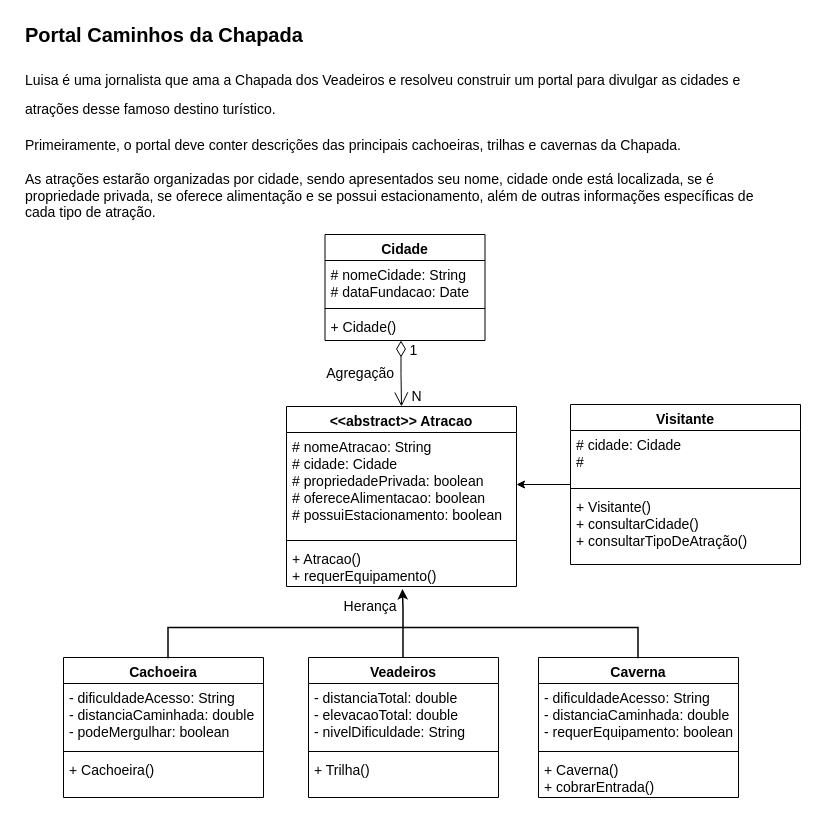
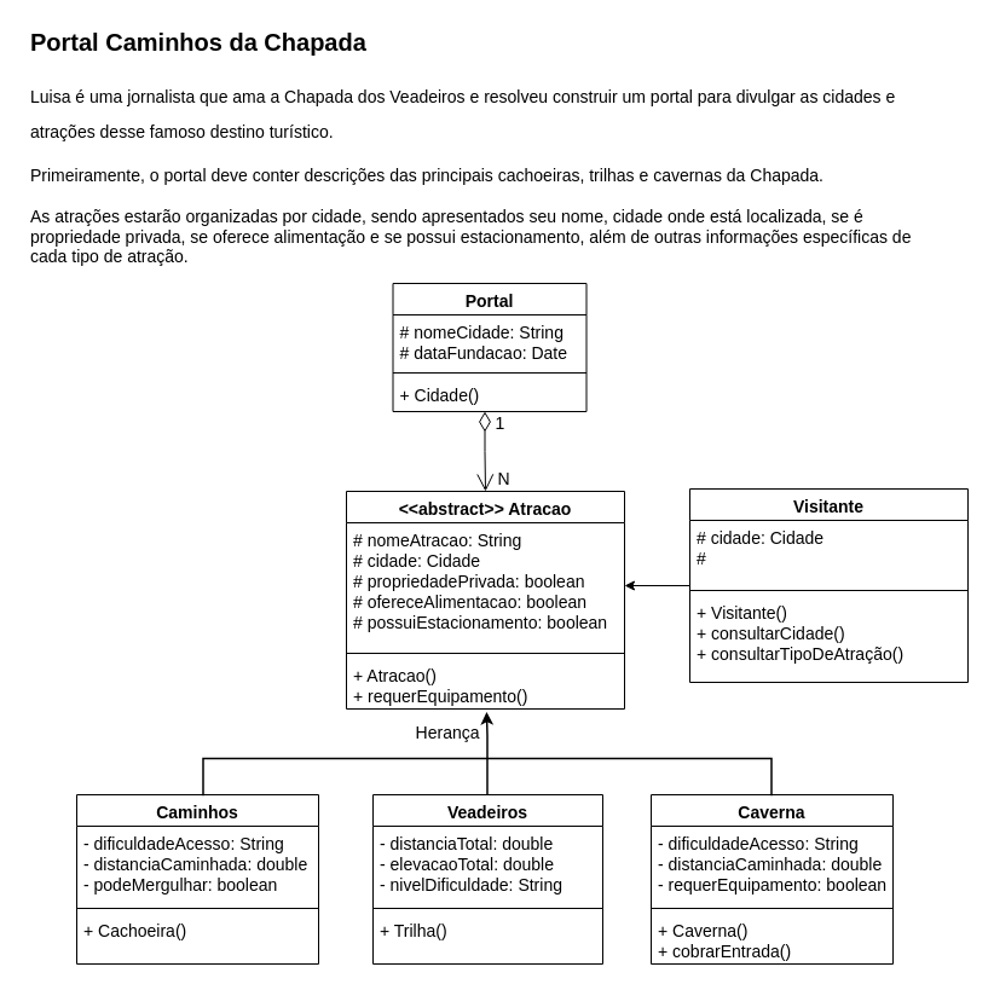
  <mxCell id="0" />
  <mxCell id="1" parent="0" />
  <mxCell id="2" value="&lt;h1 style=&quot;font-size: 20px;&quot;&gt;&lt;span style=&quot;background-color: initial;&quot;&gt;&lt;font style=&quot;font-size: 20px;&quot;&gt;Portal Caminhos da Chapada&lt;/font&gt;&lt;/span&gt;&lt;/h1&gt;&lt;h1 style=&quot;&quot;&gt;&lt;span style=&quot;font-size: 14px; background-color: initial; font-weight: normal;&quot;&gt;Luisa é uma jornalista que ama a Chapada dos Veadeiros e resolveu construir um portal para divulgar as cidades e atrações desse famoso destino turístico.&lt;/span&gt;&lt;/h1&gt;&lt;div&gt;&lt;span style=&quot;font-size: 14px; background-color: initial; font-weight: normal;&quot;&gt;Primeiramente, o portal deve conter descrições das principais cachoeiras, trilhas e cavernas da Chapada.&lt;/span&gt;&lt;/div&gt;&lt;div&gt;&lt;span style=&quot;font-size: 14px; background-color: initial; font-weight: normal;&quot;&gt;&lt;br&gt;&lt;/span&gt;&lt;/div&gt;&lt;div&gt;&lt;span style=&quot;font-size: 14px; background-color: initial; font-weight: normal;&quot;&gt;As atrações estarão organizadas por cidade, sendo apresentados seu nome, cidade onde está localizada, se é propriedade privada, se oferece alimentação e se possui estacionamento, além de outras informações específicas de cada tipo de atração.&lt;br&gt;&lt;/span&gt;&lt;/div&gt;" style="text;html=1;strokeColor=none;fillColor=none;spacing=5;spacingTop=-20;whiteSpace=wrap;overflow=hidden;rounded=0;" parent="1" vertex="1"><mxGeometry x="20" y="20" width="760" height="200" as="geometry" /></mxCell>
- <mxCell id="3" value="Cidade" style="swimlane;fontStyle=1;align=center;verticalAlign=top;childLayout=stackLayout;horizontal=1;startSize=26;horizontalStack=0;resizeParent=1;resizeParentMax=0;resizeLast=0;collapsible=1;marginBottom=0;fontSize=14;" parent="1" vertex="1"><mxGeometry x="324.5" y="234" width="160" height="106" as="geometry" /></mxCell>
+ <mxCell id="3" value="Portal" style="swimlane;fontStyle=1;align=center;verticalAlign=top;childLayout=stackLayout;horizontal=1;startSize=26;horizontalStack=0;resizeParent=1;resizeParentMax=0;resizeLast=0;collapsible=1;marginBottom=0;fontSize=14;" parent="1" vertex="1"><mxGeometry x="324.5" y="234" width="160" height="106" as="geometry" /></mxCell>
  <mxCell id="4" value="# nomeCidade: String&#10;# dataFundacao: Date&#10;" style="text;strokeColor=none;fillColor=none;align=left;verticalAlign=top;spacingLeft=4;spacingRight=4;overflow=hidden;rotatable=0;points=[[0,0.5],[1,0.5]];portConstraint=eastwest;fontSize=14;" parent="3" vertex="1"><mxGeometry y="26" width="160" height="44" as="geometry" /></mxCell>
  <mxCell id="5" value="" style="line;strokeWidth=1;fillColor=none;align=left;verticalAlign=middle;spacingTop=-1;spacingLeft=3;spacingRight=3;rotatable=0;labelPosition=right;points=[];portConstraint=eastwest;fontSize=14;" parent="3" vertex="1"><mxGeometry y="70" width="160" height="8" as="geometry" /></mxCell>
  <mxCell id="6" value="+ Cidade()" style="text;strokeColor=none;fillColor=none;align=left;verticalAlign=top;spacingLeft=4;spacingRight=4;overflow=hidden;rotatable=0;points=[[0,0.5],[1,0.5]];portConstraint=eastwest;fontSize=14;" parent="3" vertex="1"><mxGeometry y="78" width="160" height="28" as="geometry" /></mxCell>
  <mxCell id="7" value="&lt;&lt;abstract&gt;&gt; Atracao" style="swimlane;fontStyle=1;align=center;verticalAlign=top;childLayout=stackLayout;horizontal=1;startSize=26;horizontalStack=0;resizeParent=1;resizeParentMax=0;resizeLast=0;collapsible=1;marginBottom=0;fontSize=14;" parent="1" vertex="1"><mxGeometry x="286" y="406" width="230" height="180" as="geometry"><mxRectangle x="306" y="3012" width="120" height="40" as="alternateBounds" /></mxGeometry></mxCell>
  <mxCell id="8" value="# nomeAtracao: String&#10;# cidade: Cidade&#10;# propriedadePrivada: boolean&#10;# ofereceAlimentacao: boolean&#10;# possuiEstacionamento: boolean" style="text;strokeColor=none;fillColor=none;align=left;verticalAlign=top;spacingLeft=4;spacingRight=4;overflow=hidden;rotatable=0;points=[[0,0.5],[1,0.5]];portConstraint=eastwest;fontSize=14;" parent="7" vertex="1"><mxGeometry y="26" width="230" height="104" as="geometry" /></mxCell>
  <mxCell id="9" value="" style="line;strokeWidth=1;fillColor=none;align=left;verticalAlign=middle;spacingTop=-1;spacingLeft=3;spacingRight=3;rotatable=0;labelPosition=right;points=[];portConstraint=eastwest;fontSize=14;" parent="7" vertex="1"><mxGeometry y="130" width="230" height="8" as="geometry" /></mxCell>
  <mxCell id="10" value="+ Atracao()&#10;+ requerEquipamento()" style="text;strokeColor=none;fillColor=none;align=left;verticalAlign=top;spacingLeft=4;spacingRight=4;overflow=hidden;rotatable=0;points=[[0,0.5],[1,0.5]];portConstraint=eastwest;fontSize=14;" parent="7" vertex="1"><mxGeometry y="138" width="230" height="42" as="geometry" /></mxCell>
- <mxCell id="11" value="Cachoeira" style="swimlane;fontStyle=1;align=center;verticalAlign=top;childLayout=stackLayout;horizontal=1;startSize=26;horizontalStack=0;resizeParent=1;resizeParentMax=0;resizeLast=0;collapsible=1;marginBottom=0;fontSize=14;" parent="1" vertex="1"><mxGeometry x="63" y="657" width="200" height="140" as="geometry" /></mxCell>
+ <mxCell id="11" value="Caminhos" style="swimlane;fontStyle=1;align=center;verticalAlign=top;childLayout=stackLayout;horizontal=1;startSize=26;horizontalStack=0;resizeParent=1;resizeParentMax=0;resizeLast=0;collapsible=1;marginBottom=0;fontSize=14;" parent="1" vertex="1"><mxGeometry x="63" y="657" width="200" height="140" as="geometry" /></mxCell>
  <mxCell id="12" value="- dificuldadeAcesso: String&#10;- distanciaCaminhada: double&#10;- podeMergulhar: boolean&#10;" style="text;strokeColor=none;fillColor=none;align=left;verticalAlign=top;spacingLeft=4;spacingRight=4;overflow=hidden;rotatable=0;points=[[0,0.5],[1,0.5]];portConstraint=eastwest;fontSize=14;" parent="11" vertex="1"><mxGeometry y="26" width="200" height="64" as="geometry" /></mxCell>
  <mxCell id="13" value="" style="line;strokeWidth=1;fillColor=none;align=left;verticalAlign=middle;spacingTop=-1;spacingLeft=3;spacingRight=3;rotatable=0;labelPosition=right;points=[];portConstraint=eastwest;fontSize=14;" parent="11" vertex="1"><mxGeometry y="90" width="200" height="8" as="geometry" /></mxCell>
  <mxCell id="14" value="+ Cachoeira()" style="text;strokeColor=none;fillColor=none;align=left;verticalAlign=top;spacingLeft=4;spacingRight=4;overflow=hidden;rotatable=0;points=[[0,0.5],[1,0.5]];portConstraint=eastwest;fontSize=14;" parent="11" vertex="1"><mxGeometry y="98" width="200" height="42" as="geometry" /></mxCell>
  <mxCell id="15" value="Veadeiros" style="swimlane;fontStyle=1;align=center;verticalAlign=top;childLayout=stackLayout;horizontal=1;startSize=26;horizontalStack=0;resizeParent=1;resizeParentMax=0;resizeLast=0;collapsible=1;marginBottom=0;fontSize=14;" parent="1" vertex="1"><mxGeometry x="308" y="657" width="190" height="140" as="geometry" /></mxCell>
  <mxCell id="16" value="- distanciaTotal: double&#10;- elevacaoTotal: double&#10;- nivelDificuldade: String" style="text;strokeColor=none;fillColor=none;align=left;verticalAlign=top;spacingLeft=4;spacingRight=4;overflow=hidden;rotatable=0;points=[[0,0.5],[1,0.5]];portConstraint=eastwest;fontSize=14;" parent="15" vertex="1"><mxGeometry y="26" width="190" height="64" as="geometry" /></mxCell>
  <mxCell id="17" value="" style="line;strokeWidth=1;fillColor=none;align=left;verticalAlign=middle;spacingTop=-1;spacingLeft=3;spacingRight=3;rotatable=0;labelPosition=right;points=[];portConstraint=eastwest;fontSize=14;" parent="15" vertex="1"><mxGeometry y="90" width="190" height="8" as="geometry" /></mxCell>
  <mxCell id="18" value="+ Trilha()" style="text;strokeColor=none;fillColor=none;align=left;verticalAlign=top;spacingLeft=4;spacingRight=4;overflow=hidden;rotatable=0;points=[[0,0.5],[1,0.5]];portConstraint=eastwest;fontSize=14;" parent="15" vertex="1"><mxGeometry y="98" width="190" height="42" as="geometry" /></mxCell>
  <mxCell id="19" value="Caverna" style="swimlane;fontStyle=1;align=center;verticalAlign=top;childLayout=stackLayout;horizontal=1;startSize=26;horizontalStack=0;resizeParent=1;resizeParentMax=0;resizeLast=0;collapsible=1;marginBottom=0;fontSize=14;" parent="1" vertex="1"><mxGeometry x="538" y="657" width="200" height="140" as="geometry" /></mxCell>
  <mxCell id="20" value="- dificuldadeAcesso: String&#10;- distanciaCaminhada: double&#10;- requerEquipamento: boolean" style="text;strokeColor=none;fillColor=none;align=left;verticalAlign=top;spacingLeft=4;spacingRight=4;overflow=hidden;rotatable=0;points=[[0,0.5],[1,0.5]];portConstraint=eastwest;fontSize=14;" parent="19" vertex="1"><mxGeometry y="26" width="200" height="64" as="geometry" /></mxCell>
  <mxCell id="21" value="" style="line;strokeWidth=1;fillColor=none;align=left;verticalAlign=middle;spacingTop=-1;spacingLeft=3;spacingRight=3;rotatable=0;labelPosition=right;points=[];portConstraint=eastwest;fontSize=14;" parent="19" vertex="1"><mxGeometry y="90" width="200" height="8" as="geometry" /></mxCell>
  <mxCell id="22" value="+ Caverna()&#10;+ cobrarEntrada()" style="text;strokeColor=none;fillColor=none;align=left;verticalAlign=top;spacingLeft=4;spacingRight=4;overflow=hidden;rotatable=0;points=[[0,0.5],[1,0.5]];portConstraint=eastwest;fontSize=14;" parent="19" vertex="1"><mxGeometry y="98" width="200" height="42" as="geometry" /></mxCell>
  <mxCell id="23" value="" style="endArrow=open;html=1;endSize=12;startArrow=diamondThin;startSize=14;startFill=0;edgeStyle=orthogonalEdgeStyle;align=left;verticalAlign=bottom;rounded=0;fontSize=14;entryX=0.5;entryY=0;entryDx=0;entryDy=0;exitX=0.475;exitY=1;exitDx=0;exitDy=0;exitPerimeter=0;" parent="1" source="6" target="7" edge="1"><mxGeometry x="-1" y="3" relative="1" as="geometry"><mxPoint x="137.5" y="395" as="sourcePoint" /><mxPoint x="297.5" y="395" as="targetPoint" /></mxGeometry></mxCell>
  <mxCell id="24" value="1" style="edgeLabel;html=1;align=center;verticalAlign=middle;resizable=0;points=[];fontSize=14;" parent="23" connectable="0" vertex="1"><mxGeometry x="-0.801" relative="1" as="geometry"><mxPoint x="12" y="2" as="offset" /></mxGeometry></mxCell>
  <mxCell id="25" value="N" style="edgeLabel;html=1;align=center;verticalAlign=middle;resizable=0;points=[];fontSize=14;" parent="23" connectable="0" vertex="1"><mxGeometry x="0.819" y="3" relative="1" as="geometry"><mxPoint x="11" y="-4" as="offset" /></mxGeometry></mxCell>
- <mxCell id="26" value="Agregação" style="text;strokeColor=none;fillColor=none;align=right;verticalAlign=middle;spacingLeft=4;spacingRight=4;overflow=hidden;points=[[0,0.5],[1,0.5]];portConstraint=eastwest;rotatable=0;fontSize=14;" parent="1" vertex="1"><mxGeometry x="320" y="357" width="80" height="30" as="geometry" /></mxCell>
  <mxCell id="27" value="" style="group" parent="1" connectable="0" vertex="1"><mxGeometry x="167.5" y="617" width="470" height="40" as="geometry" /></mxCell>
  <mxCell id="28" value="" style="line;strokeWidth=1.5;direction=south;html=1;fontSize=14;" parent="27" vertex="1"><mxGeometry x="215.413" y="10" width="39.163" height="30" as="geometry" /></mxCell>
  <mxCell id="29" value="" style="shape=partialRectangle;whiteSpace=wrap;html=1;bottom=1;right=1;left=1;top=0;fillColor=none;routingCenterX=-0.5;fontSize=14;strokeWidth=1.5;rotation=-180;" parent="27" vertex="1"><mxGeometry y="10" width="470" height="30" as="geometry" /></mxCell>
  <mxCell id="30" value="Herança" style="text;strokeColor=none;fillColor=none;align=right;verticalAlign=middle;spacingLeft=4;spacingRight=4;overflow=hidden;points=[[0,0.5],[1,0.5]];portConstraint=eastwest;rotatable=0;fontSize=14;" parent="1" vertex="1"><mxGeometry x="322.5" y="590" width="80" height="30" as="geometry" /></mxCell>
  <mxCell id="31" value="" style="edgeStyle=elbowEdgeStyle;elbow=vertical;endArrow=classic;html=1;rounded=0;fontSize=14;strokeWidth=1.5;entryX=0.504;entryY=1.058;entryDx=0;entryDy=0;entryPerimeter=0;exitX=0.5;exitY=1;exitDx=0;exitDy=0;" parent="1" source="29" target="10" edge="1"><mxGeometry width="50" height="50" relative="1" as="geometry"><mxPoint x="347.5" y="925" as="sourcePoint" /><mxPoint x="397.5" y="875" as="targetPoint" /></mxGeometry></mxCell>
  <mxCell id="32" value="" style="edgeStyle=orthogonalEdgeStyle;rounded=0;orthogonalLoop=1;jettySize=auto;html=1;fontSize=24;" parent="1" source="33" target="8" edge="1"><mxGeometry relative="1" as="geometry" /></mxCell>
  <mxCell id="33" value="Visitante" style="swimlane;fontStyle=1;align=center;verticalAlign=top;childLayout=stackLayout;horizontal=1;startSize=26;horizontalStack=0;resizeParent=1;resizeParentMax=0;resizeLast=0;collapsible=1;marginBottom=0;fontSize=14;" parent="1" vertex="1"><mxGeometry x="570" y="404" width="230" height="160" as="geometry"><mxRectangle x="306" y="3012" width="120" height="40" as="alternateBounds" /></mxGeometry></mxCell>
  <mxCell id="34" value="# cidade: Cidade&#10;#" style="text;strokeColor=none;fillColor=none;align=left;verticalAlign=top;spacingLeft=4;spacingRight=4;overflow=hidden;rotatable=0;points=[[0,0.5],[1,0.5]];portConstraint=eastwest;fontSize=14;" parent="33" vertex="1"><mxGeometry y="26" width="230" height="54" as="geometry" /></mxCell>
  <mxCell id="35" value="" style="line;strokeWidth=1;fillColor=none;align=left;verticalAlign=middle;spacingTop=-1;spacingLeft=3;spacingRight=3;rotatable=0;labelPosition=right;points=[];portConstraint=eastwest;fontSize=14;" parent="33" vertex="1"><mxGeometry y="80" width="230" height="8" as="geometry" /></mxCell>
  <mxCell id="36" value="+ Visitante()&#10;+ consultarCidade()&#10;+ consultarTipoDeAtração()" style="text;strokeColor=none;fillColor=none;align=left;verticalAlign=top;spacingLeft=4;spacingRight=4;overflow=hidden;rotatable=0;points=[[0,0.5],[1,0.5]];portConstraint=eastwest;fontSize=14;" parent="33" vertex="1"><mxGeometry y="88" width="230" height="72" as="geometry" /></mxCell>
